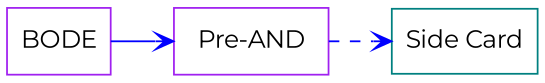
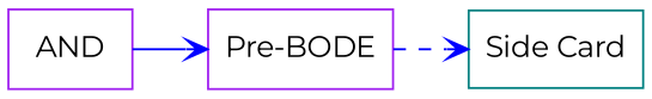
  digraph {
    fontname=Montserrat
    rankdir=LR
    splines=spline
    node [color=purple fontname=Montserrat shape=record]
    edge [arrowhead=vee color=blue fontname=Montserrat]
-   n1 [label=BODE]
-   n2 [label="Pre-AND"]
+   n1 [label=AND]
+   n2 [label="Pre-BODE"]
    n3 [color=teal label="Side Card"]
    n1 -> n2 [style=solid]
    n2 -> n3 [style=dashed]
  }
